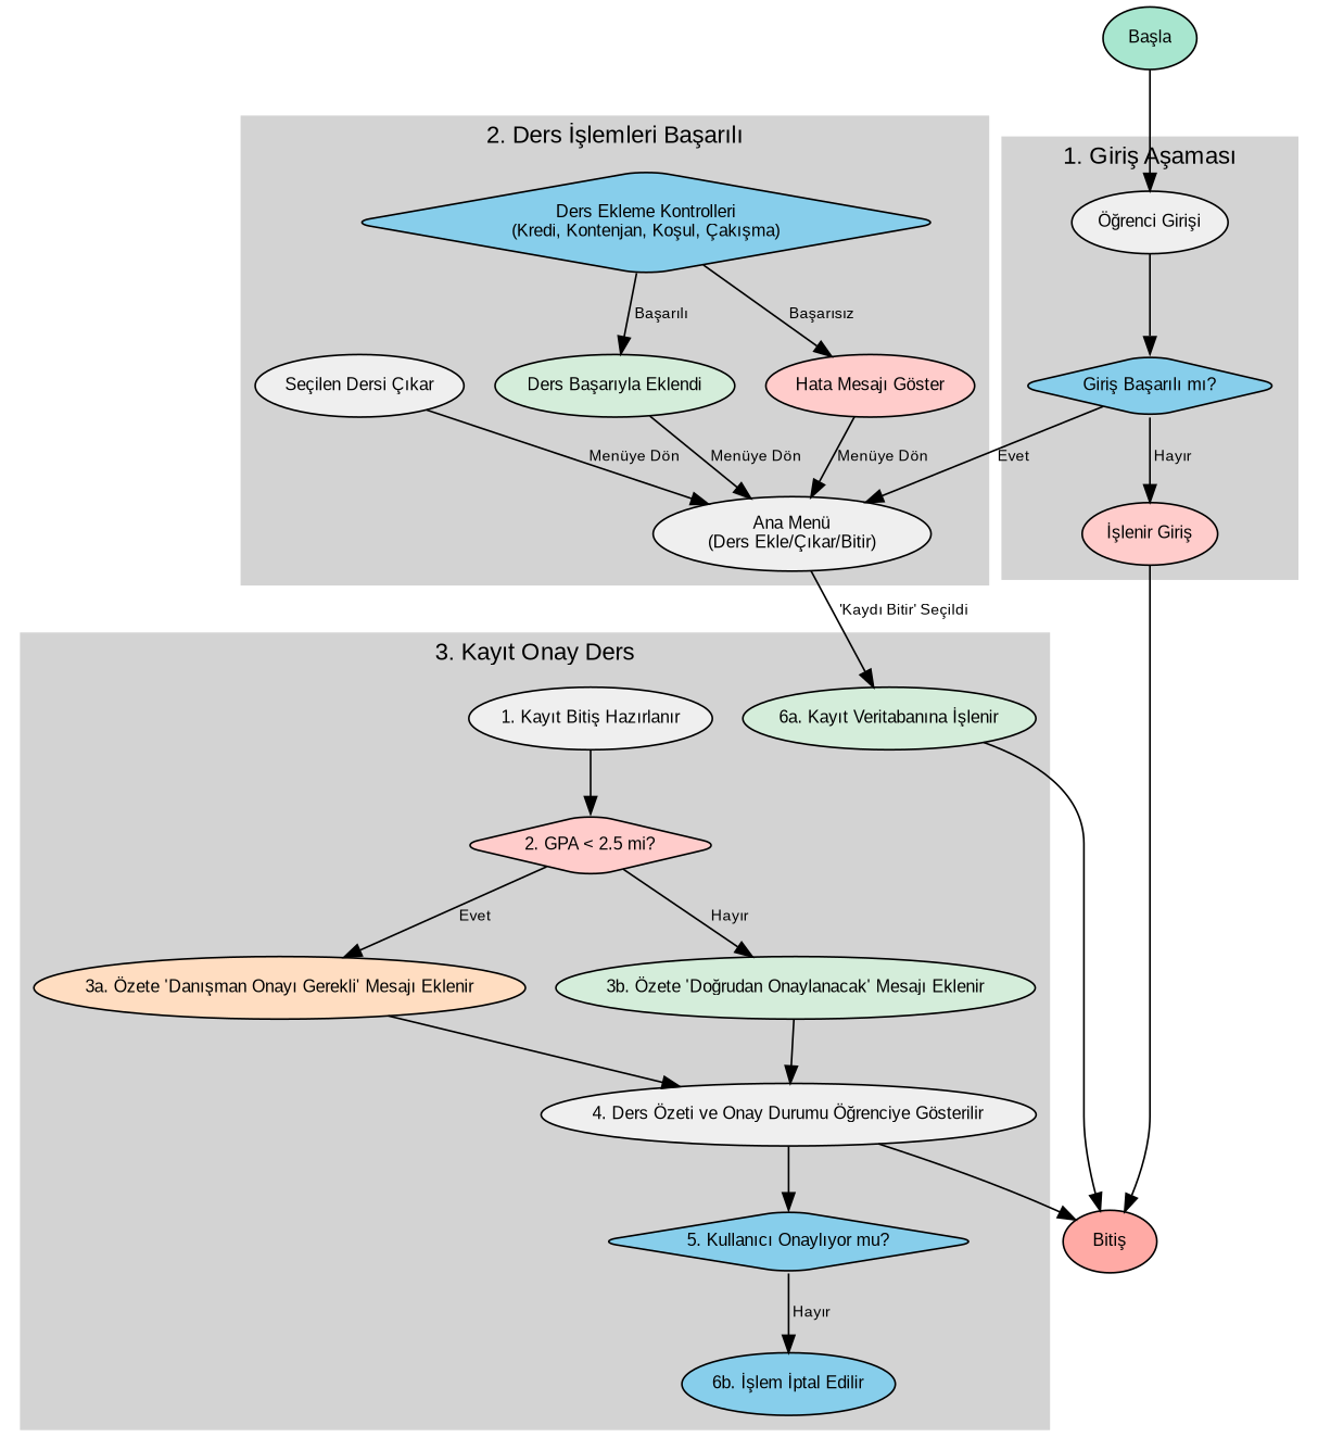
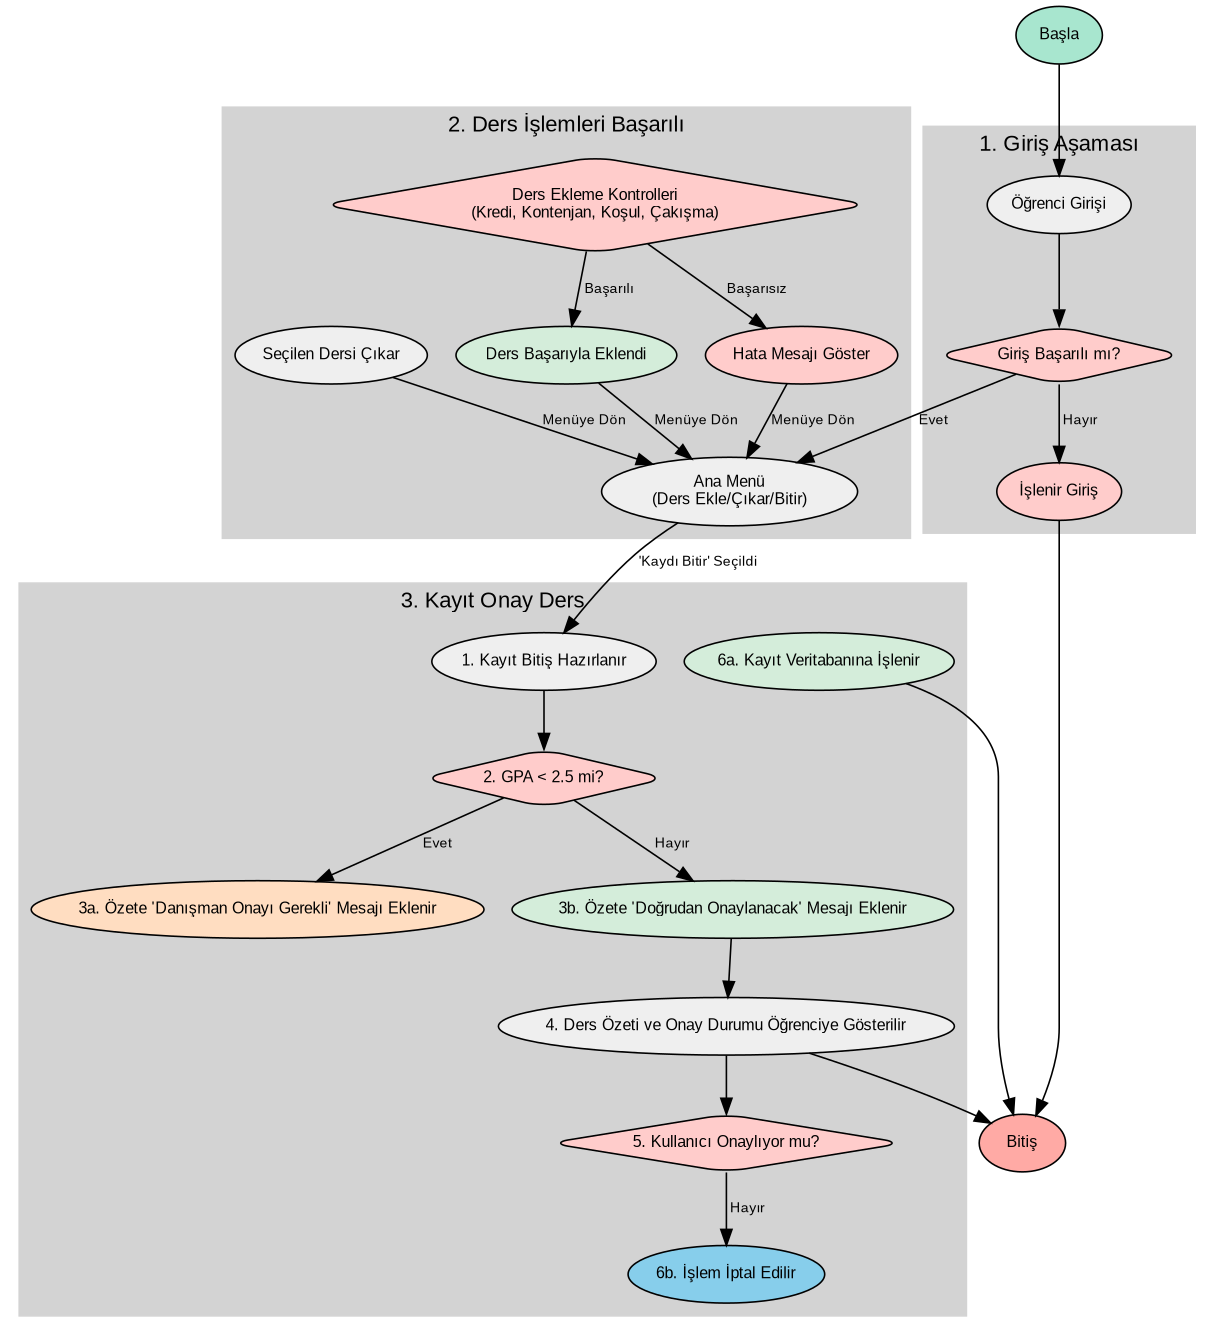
  digraph {
    fontname="Liberation Sans"
    rankdir=TB
    node [fillcolor="#EFEFEF" fontname="Liberation Sans" fontsize=10 style="rounded,filled"]
    edge [fontname="Liberation Sans" fontsize=9]
    n1 [label="Öğrenci Girişi"]
-   n2 [fillcolor="#87CEEB" label="Giriş Başarılı mı?" shape=diamond]
+   n2 [fillcolor="#FFCCCB" label="Giriş Başarılı mı?" shape=diamond]
    n3 [fillcolor="#FFCCCB" label="İşlenir Giriş"]
    n4 [label="Ana Menü\n(Ders Ekle/Çıkar/Bitir)"]
-   n5 [fillcolor="#87CEEB" label="Ders Ekleme Kontrolleri\n(Kredi, Kontenjan, Koşul, Çakışma)" shape=diamond]
+   n5 [fillcolor="#FFCCCB" label="Ders Ekleme Kontrolleri\n(Kredi, Kontenjan, Koşul, Çakışma)" shape=diamond]
    n6 [fillcolor="#D4EDDA" label="Ders Başarıyla Eklendi"]
    n7 [fillcolor="#FFCCCB" label="Hata Mesajı Göster"]
    n8 [label="Seçilen Dersi Çıkar"]
    n9 [label="1. Kayıt Bitiş Hazırlanır"]
    n10 [fillcolor="#FFCCCB" label="2. GPA < 2.5 mi?" shape=diamond]
    n11 [fillcolor="#FFDDC1" label="3a. Özete 'Danışman Onayı Gerekli' Mesajı Eklenir"]
    n12 [fillcolor="#D4EDDA" label="3b. Özete 'Doğrudan Onaylanacak' Mesajı Eklenir"]
    n13 [label="4. Ders Özeti ve Onay Durumu Öğrenciye Gösterilir"]
-   n14 [fillcolor="#87CEEB" label="5. Kullanıcı Onaylıyor mu?" shape=diamond]
+   n14 [fillcolor="#FFCCCB" label="5. Kullanıcı Onaylıyor mu?" shape=diamond]
    n15 [fillcolor="#D4EDDA" label="6a. Kayıt Veritabanına İşlenir"]
    n16 [fillcolor="#87CEEB" label="6b. İşlem İptal Edilir"]
    n17 [fillcolor="#FFAAA5" label="Bitiş" shape=ellipse style=filled]
    n18 [fillcolor="#A8E6CF" label="Başla" shape=ellipse style=filled]
    subgraph cluster_1 {
      color=lightgrey
      label="1. Giriş Aşaması"
      style=filled
      n1
      n2
      n3
    }
    subgraph cluster_2 {
      color=lightgrey
      label="2. Ders İşlemleri Başarılı"
      style=filled
      n4
      n5
      n6
      n7
      n8
    }
    subgraph cluster_3 {
      color=lightgrey
      label="3. Kayıt Onay Ders"
      style=filled
      n9
      n10
      n11
      n12
      n13
      n14
      n15
      n16
    }
    n1 -> n2
    n2 -> n3 [label=" Hayır "]
    n2 -> n4 [label=" Evet "]
    n3 -> n17
-   n4 -> n15 [label=" 'Kaydı Bitir' Seçildi"]
+   n4 -> n9 [label=" 'Kaydı Bitir' Seçildi"]
    n5 -> n6 [label=" Başarılı "]
    n5 -> n7 [label=" Başarısız "]
    n6 -> n4 [label="Menüye Dön"]
    n7 -> n4 [label="Menüye Dön"]
    n8 -> n4 [label="Menüye Dön"]
    n9 -> n10
    n10 -> n11 [label=" Evet "]
    n10 -> n12 [label=" Hayır "]
-   n11 -> n13
    n12 -> n13
    n13 -> n14
    n13 -> n17
    n14 -> n16 [label=" Hayır "]
    n15 -> n17
    n18 -> n1
  }
